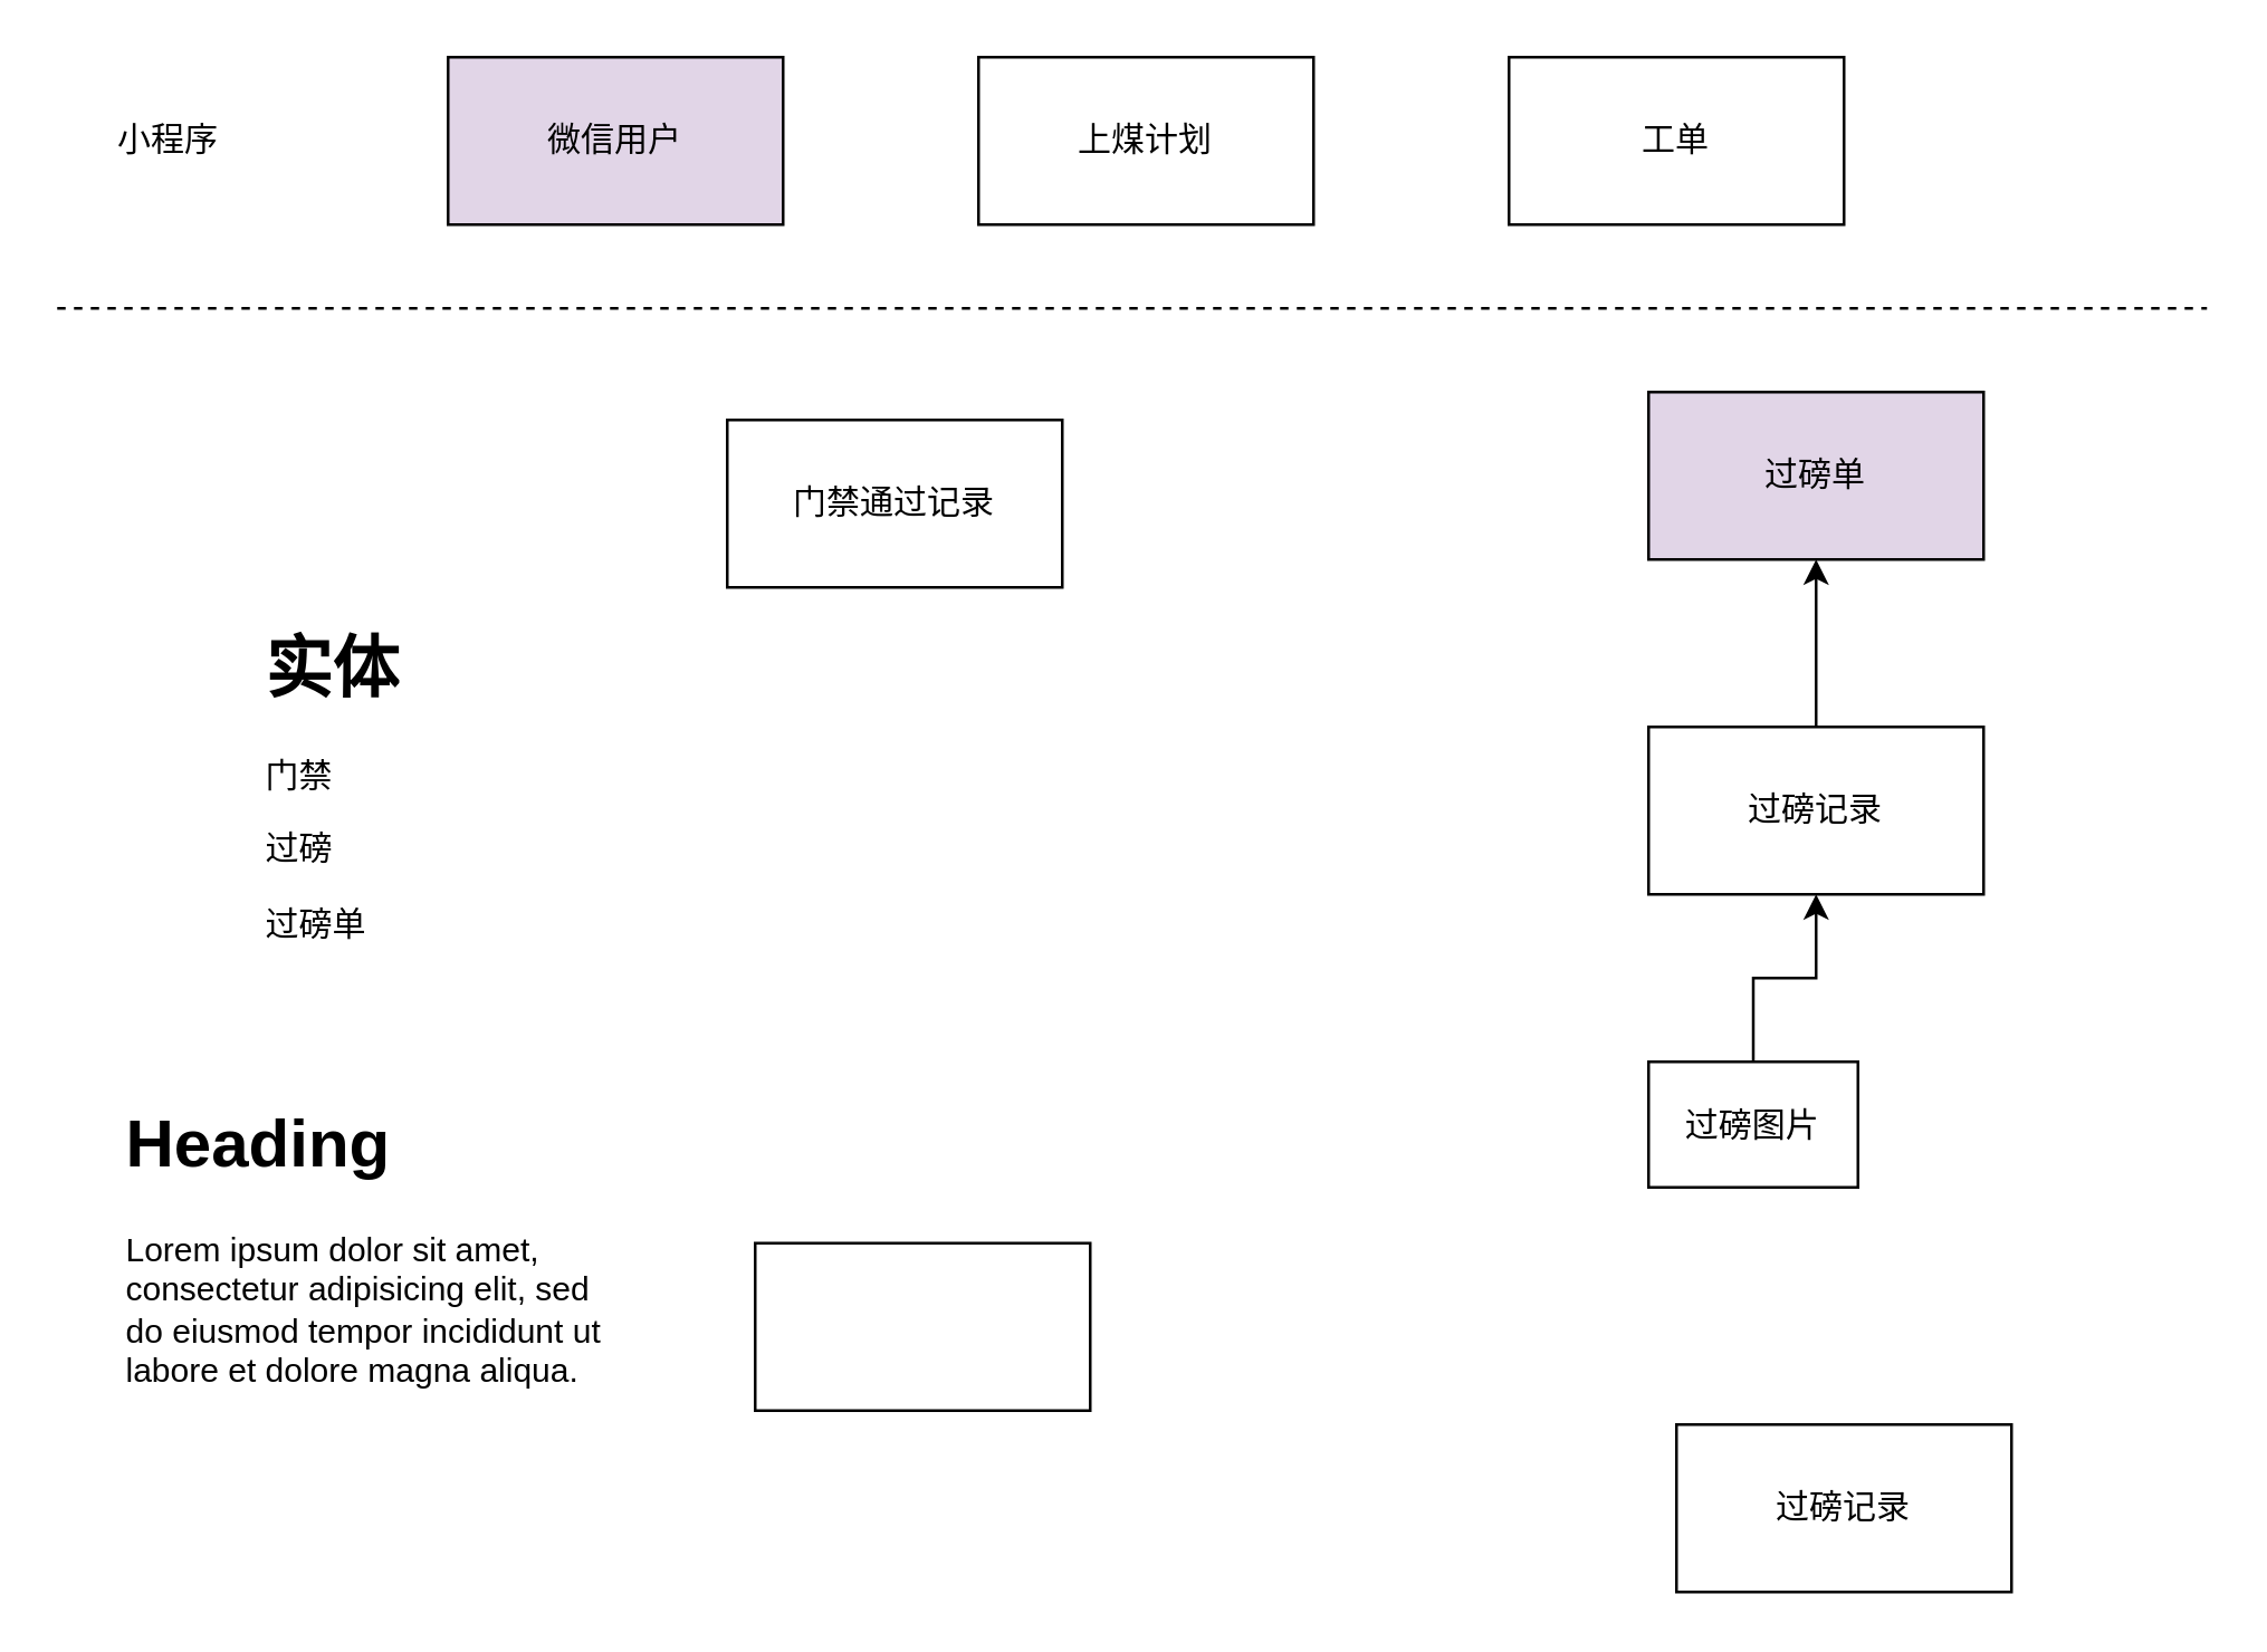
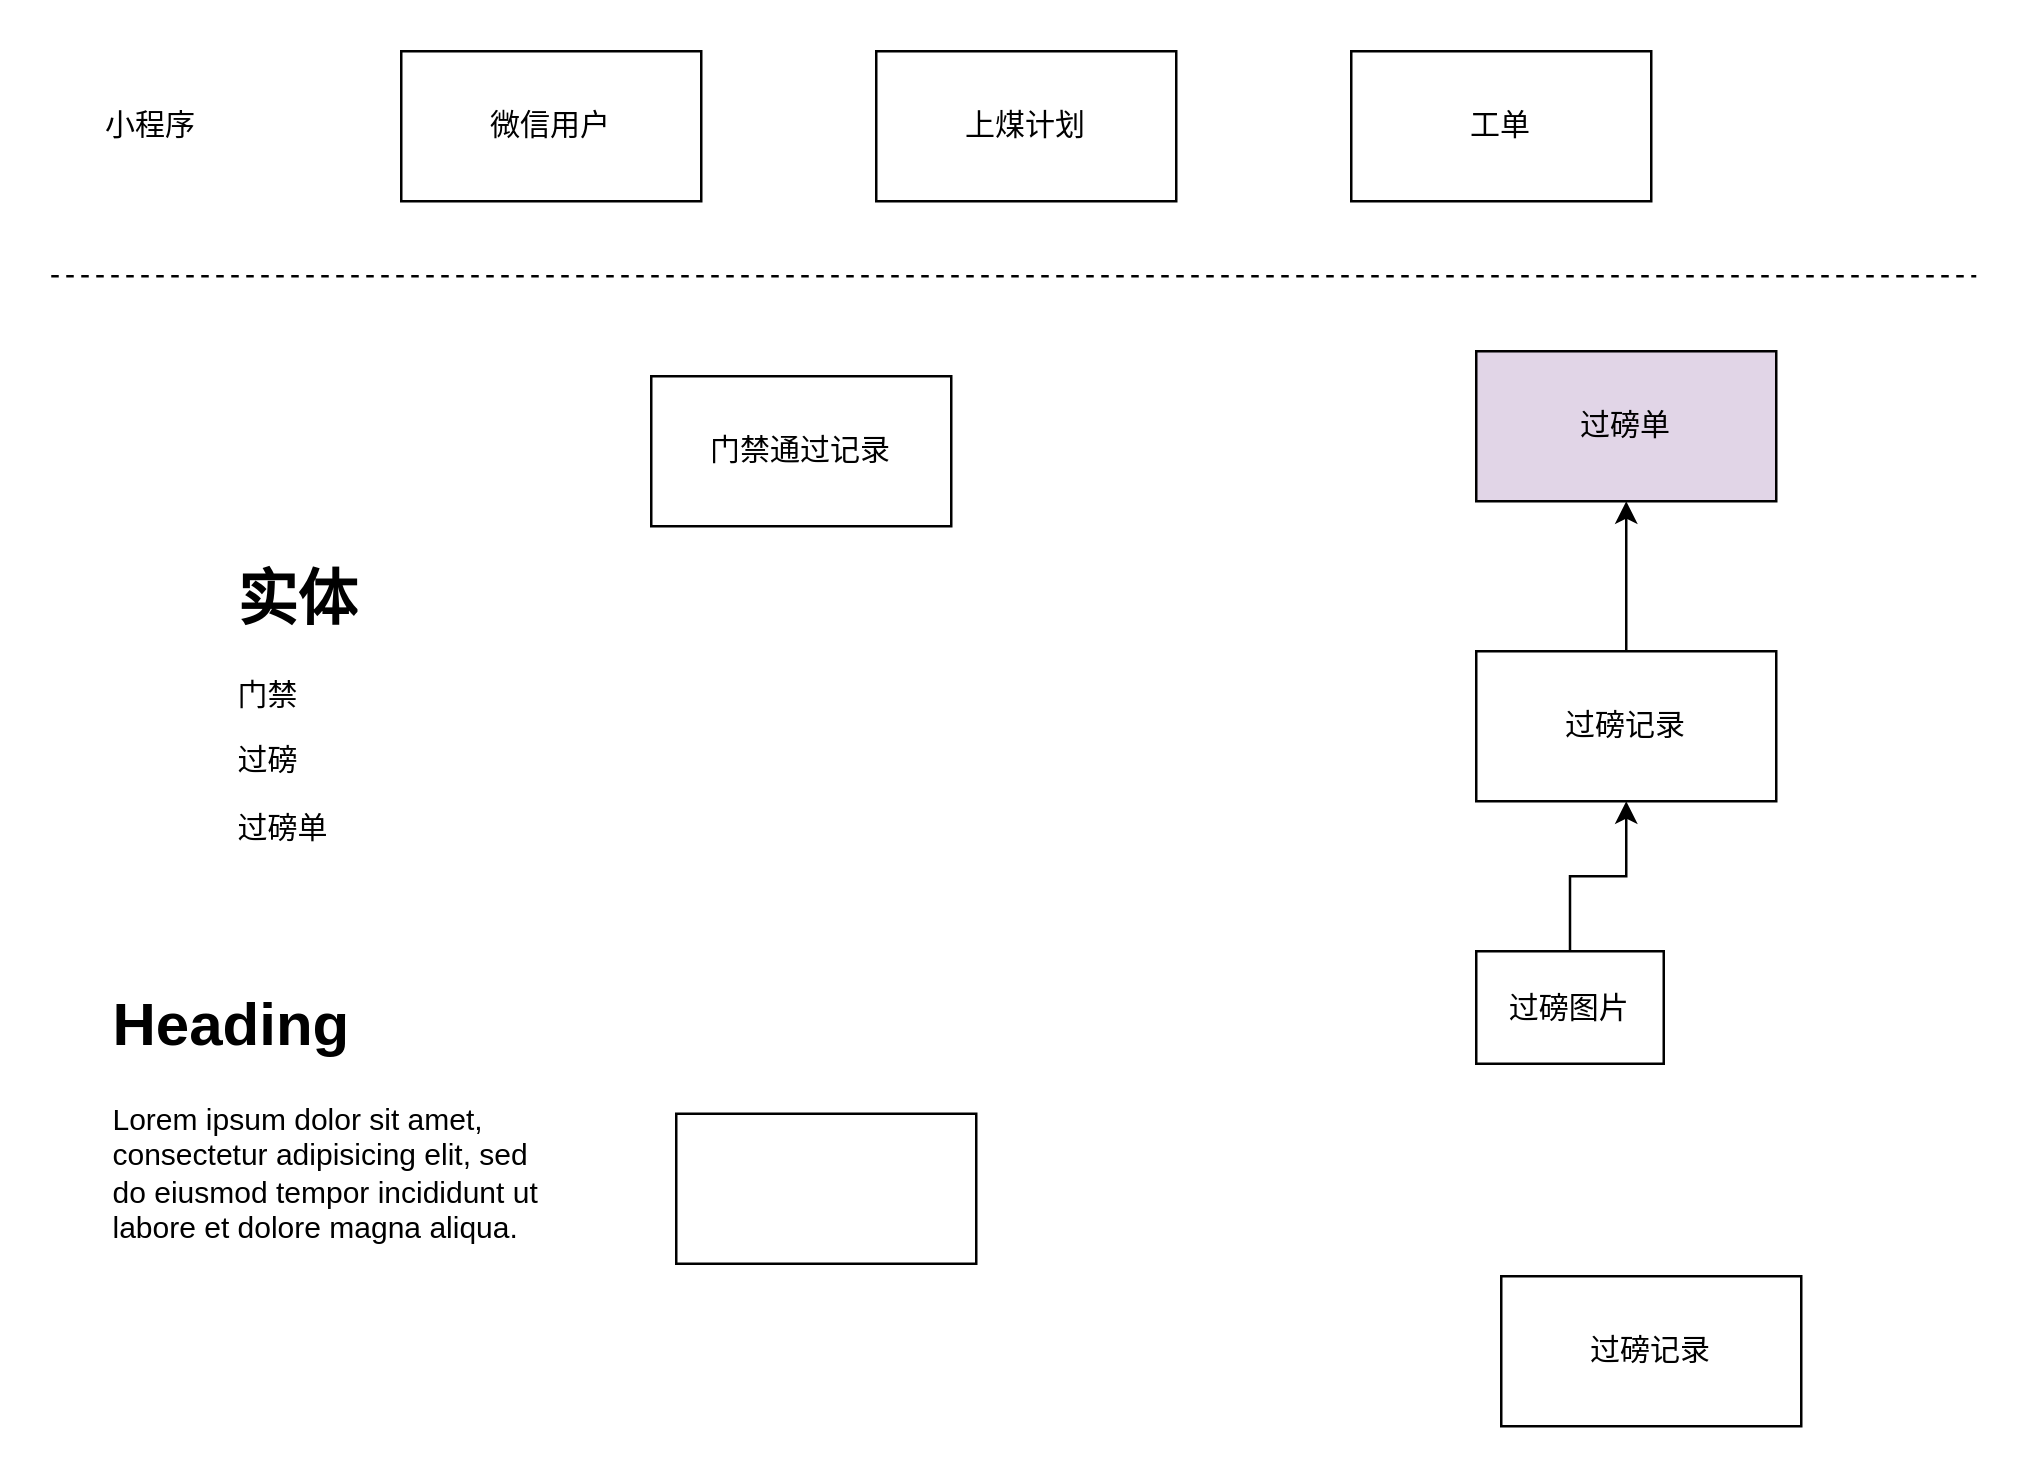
  <mxCell id="0" />
  <mxCell id="1" parent="0" />
  <mxCell id="2" value="门禁通过记录" style="rounded=0;whiteSpace=wrap;html=1;" vertex="1" parent="1"><mxGeometry x="260" y="150" width="120" height="60" as="geometry" /></mxCell>
  <mxCell id="3" style="edgeStyle=orthogonalEdgeStyle;rounded=0;orthogonalLoop=1;jettySize=auto;html=1;exitX=0.5;exitY=0;exitDx=0;exitDy=0;entryX=0.5;entryY=1;entryDx=0;entryDy=0;" edge="1" parent="1" source="4" target="5"><mxGeometry relative="1" as="geometry" /></mxCell>
  <mxCell id="4" value="过磅记录" style="rounded=0;whiteSpace=wrap;html=1;" vertex="1" parent="1"><mxGeometry x="590" y="260" width="120" height="60" as="geometry" /></mxCell>
  <mxCell id="5" value="过磅单" style="rounded=0;whiteSpace=wrap;html=1;fillColor=#e1d5e7;" vertex="1" parent="1"><mxGeometry x="590" y="140" width="120" height="60" as="geometry" /></mxCell>
  <mxCell id="6" style="edgeStyle=orthogonalEdgeStyle;rounded=0;orthogonalLoop=1;jettySize=auto;html=1;exitX=0.5;exitY=0;exitDx=0;exitDy=0;entryX=0.5;entryY=1;entryDx=0;entryDy=0;" edge="1" parent="1" source="7" target="4"><mxGeometry relative="1" as="geometry" /></mxCell>
  <mxCell id="7" value="过磅图片" style="rounded=0;whiteSpace=wrap;html=1;" vertex="1" parent="1"><mxGeometry x="590" y="380" width="75" height="45" as="geometry" /></mxCell>
  <mxCell id="8" value="过磅记录" style="rounded=0;whiteSpace=wrap;html=1;" vertex="1" parent="1"><mxGeometry x="600" y="510" width="120" height="60" as="geometry" /></mxCell>
  <mxCell id="9" value="" style="rounded=0;whiteSpace=wrap;html=1;" vertex="1" parent="1"><mxGeometry x="270" y="445" width="120" height="60" as="geometry" /></mxCell>
  <mxCell id="10" value="&lt;h1&gt;实体&lt;/h1&gt;&lt;p&gt;门禁&lt;/p&gt;&lt;p&gt;过磅&lt;/p&gt;&lt;p&gt;过磅单&lt;/p&gt;" style="text;html=1;strokeColor=none;fillColor=none;spacing=5;spacingTop=-20;whiteSpace=wrap;overflow=hidden;rounded=0;" vertex="1" parent="1"><mxGeometry x="90" y="220" width="190" height="120" as="geometry" /></mxCell>
  <mxCell id="11" value="&lt;h1&gt;Heading&lt;/h1&gt;&lt;p&gt;Lorem ipsum dolor sit amet, consectetur adipisicing elit, sed do eiusmod tempor incididunt ut labore et dolore magna aliqua.&lt;/p&gt;" style="text;html=1;strokeColor=none;fillColor=none;spacing=5;spacingTop=-20;whiteSpace=wrap;overflow=hidden;rounded=0;" vertex="1" parent="1"><mxGeometry x="40" y="390" width="190" height="120" as="geometry" /></mxCell>
  <mxCell id="12" value="工单" style="rounded=0;whiteSpace=wrap;html=1;" vertex="1" parent="1"><mxGeometry x="540" y="20" width="120" height="60" as="geometry" /></mxCell>
  <mxCell id="13" value="上煤计划" style="rounded=0;whiteSpace=wrap;html=1;" vertex="1" parent="1"><mxGeometry x="350" y="20" width="120" height="60" as="geometry" /></mxCell>
  <mxCell id="14" value="" style="endArrow=none;dashed=1;html=1;" edge="1" parent="1"><mxGeometry width="50" height="50" relative="1" as="geometry"><mxPoint x="20" y="110" as="sourcePoint" /><mxPoint x="790" y="110" as="targetPoint" /></mxGeometry></mxCell>
  <mxCell id="15" value="小程序" style="text;html=1;strokeColor=none;fillColor=none;align=center;verticalAlign=middle;whiteSpace=wrap;rounded=0;" vertex="1" parent="1"><mxGeometry x="40" y="40" width="40" height="20" as="geometry" /></mxCell>
- <mxCell id="16" value="微信用户" style="rounded=0;whiteSpace=wrap;html=1;fillColor=#e1d5e7;" vertex="1" parent="1"><mxGeometry x="160" y="20" width="120" height="60" as="geometry" /></mxCell>
+ <mxCell id="16" value="微信用户" style="rounded=0;whiteSpace=wrap;html=1;" vertex="1" parent="1"><mxGeometry x="160" y="20" width="120" height="60" as="geometry" /></mxCell>
